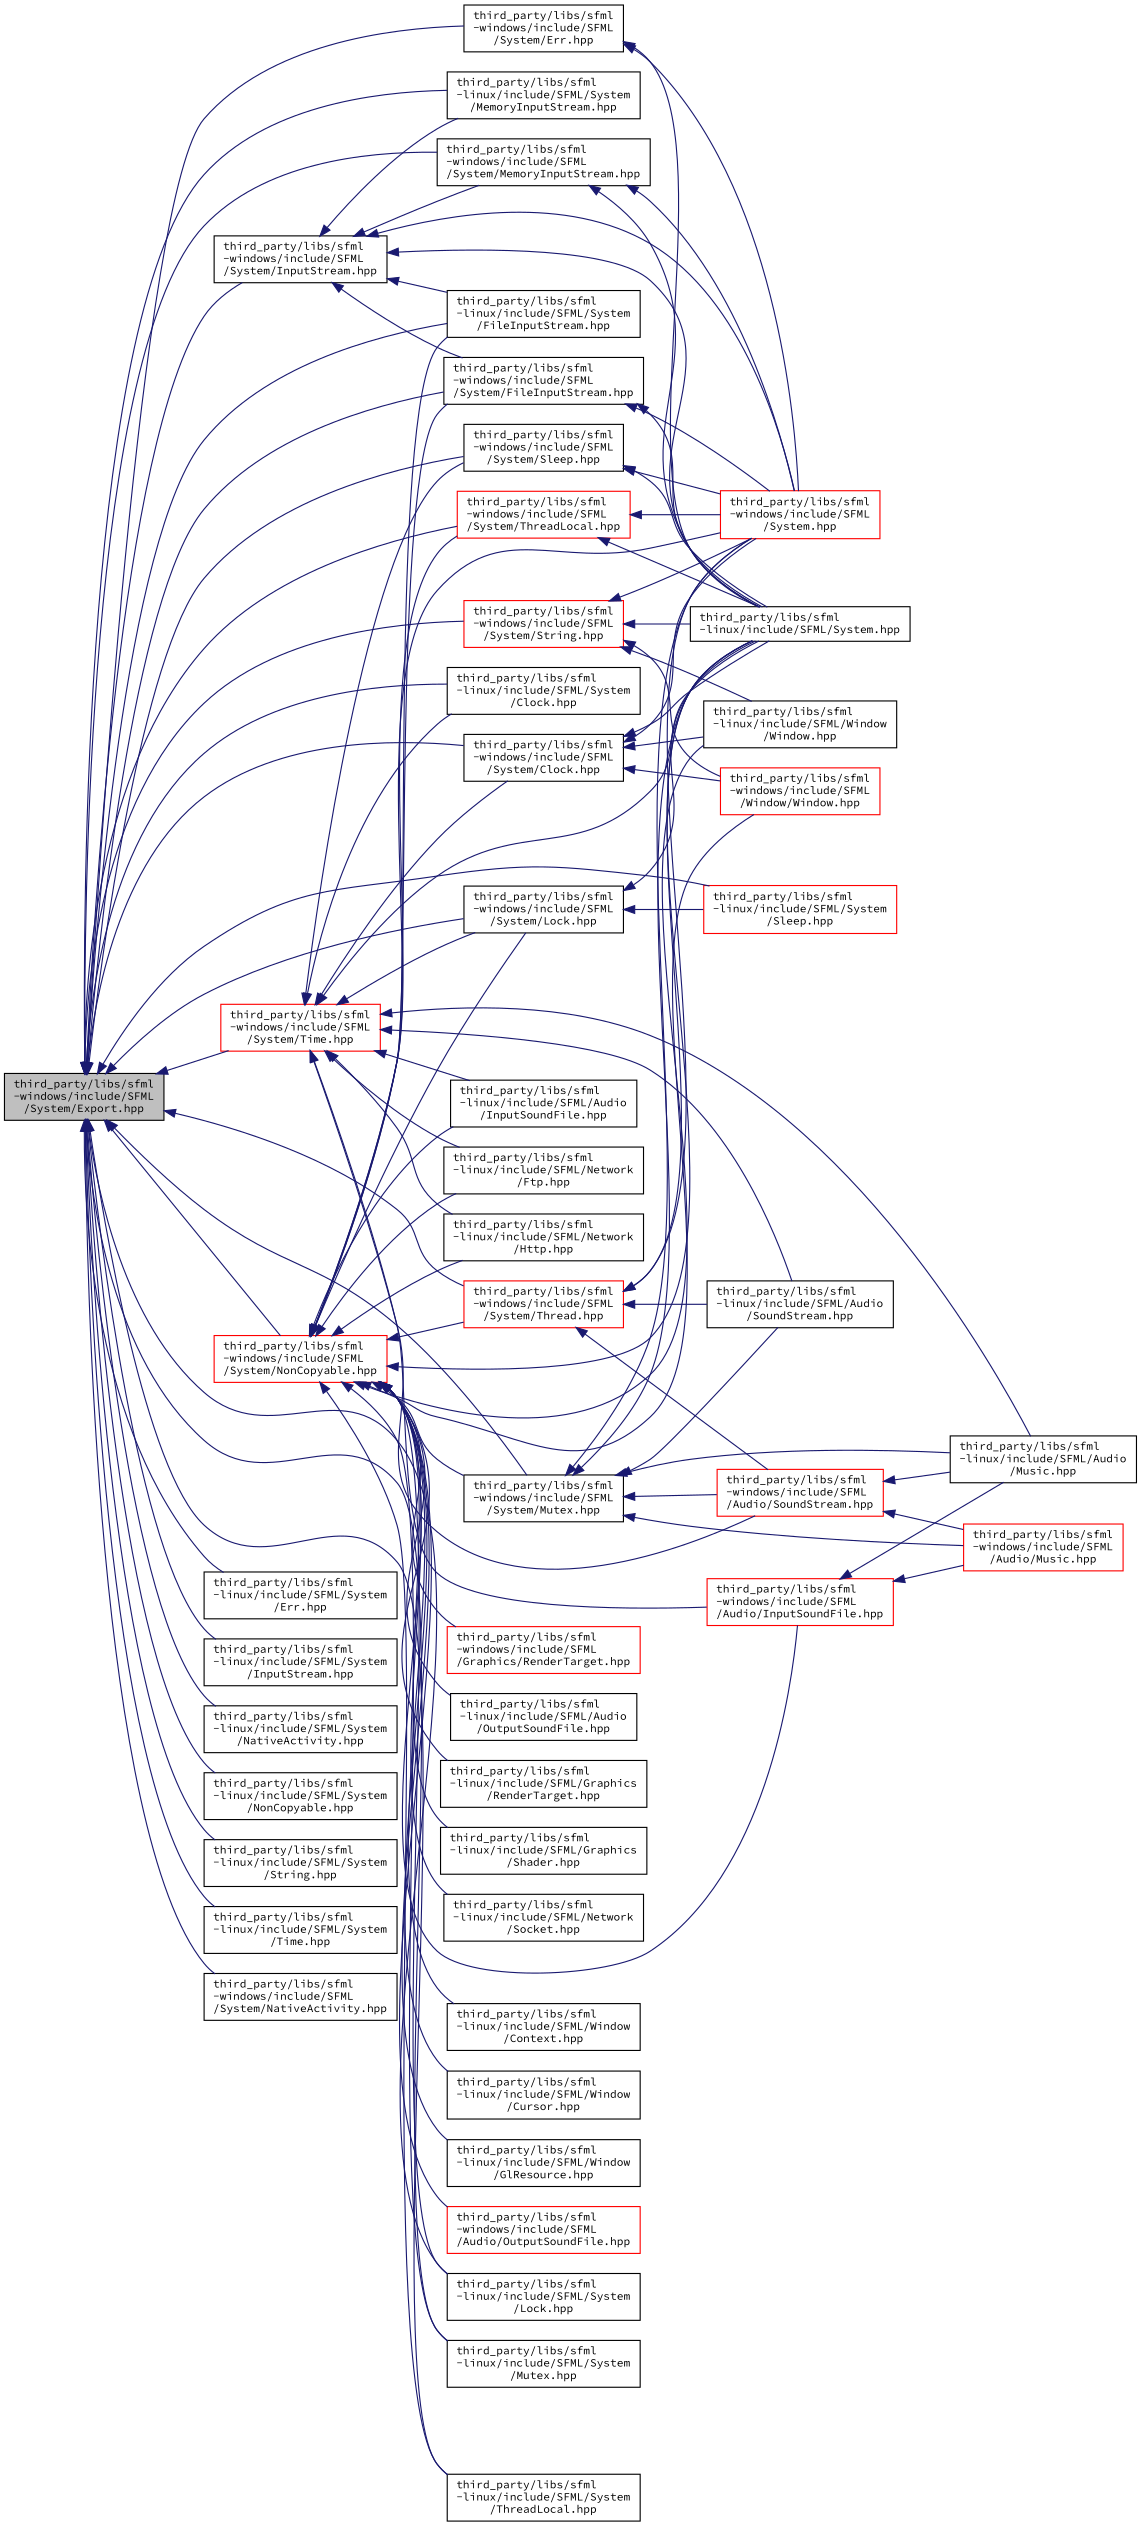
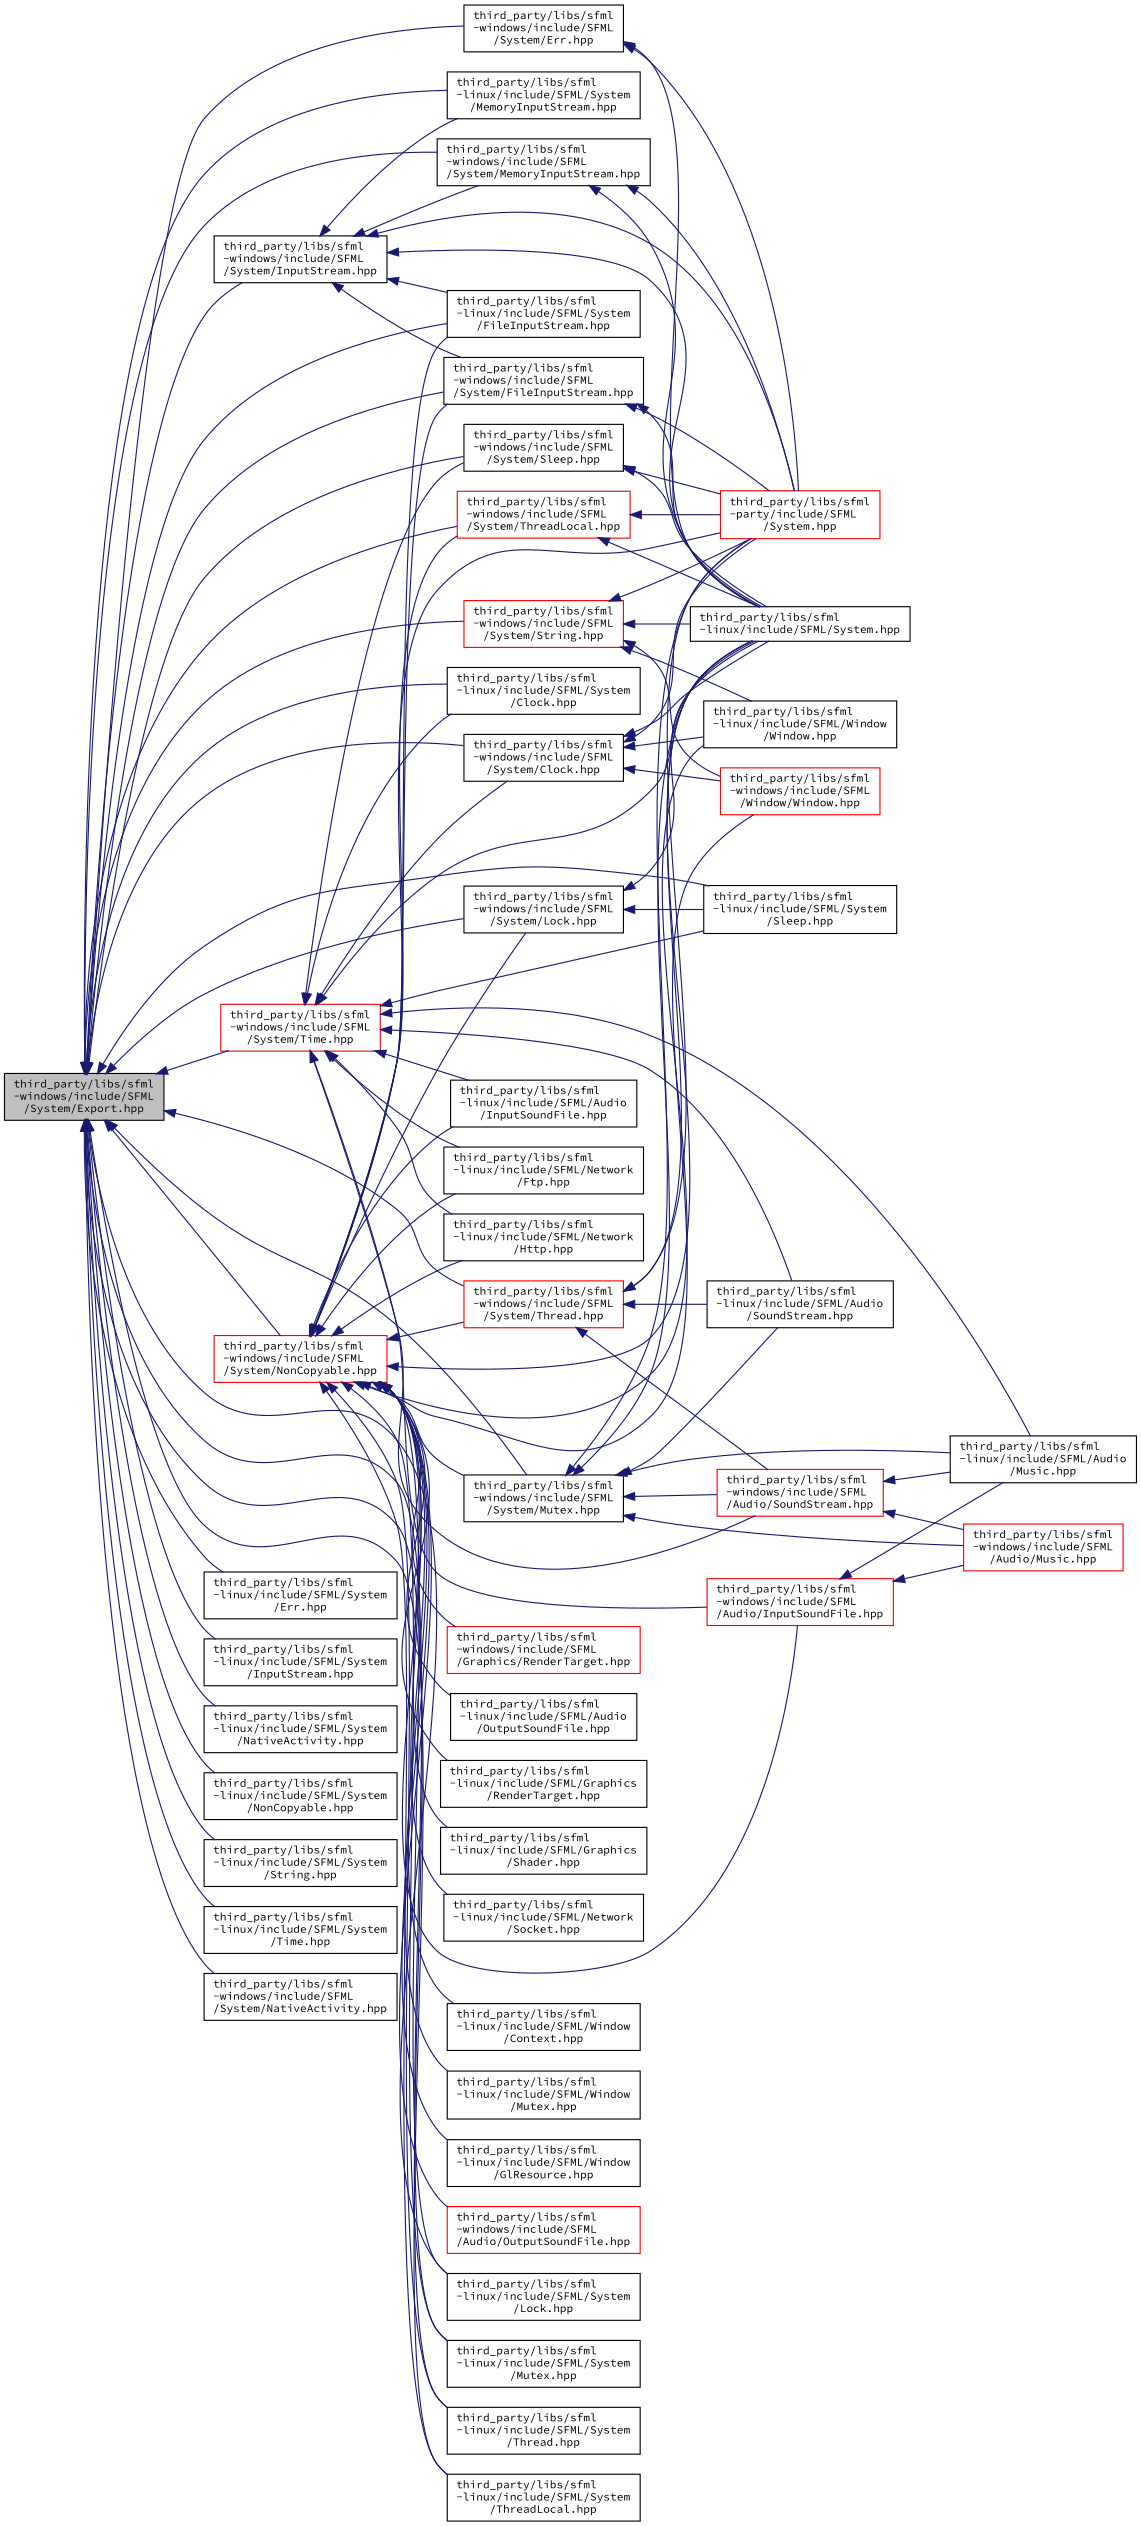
  digraph {
    fontname="Source Code Pro"
    rankdir=LR
    node [color=black fillcolor=white fontname="Source Code Pro" fontsize=10 shape=record style=filled]
    edge [color=midnightblue dir=back fontname="Source Code Pro" fontsize=10 labelfontname=Helvetica labelfontsize=10 style=solid]
    n1 [fillcolor=grey75 fontcolor=black height=0.2 label="third_party/libs/sfml\l-windows/include/SFML\l/System/Export.hpp" width=0.4]
    n2 [height=0.2 label="third_party/libs/sfml\l-linux/include/SFML/System\l/Clock.hpp" width=0.4]
    n3 [height=0.2 label="third_party/libs/sfml\l-linux/include/SFML/System\l/Err.hpp" width=0.4]
    n4 [height=0.2 label="third_party/libs/sfml\l-linux/include/SFML/System\l/FileInputStream.hpp" width=0.4]
    n5 [height=0.2 label="third_party/libs/sfml\l-linux/include/SFML/System\l/InputStream.hpp" width=0.4]
    n6 [height=0.2 label="third_party/libs/sfml\l-linux/include/SFML/System\l/Lock.hpp" width=0.4]
    n7 [height=0.2 label="third_party/libs/sfml\l-linux/include/SFML/System\l/MemoryInputStream.hpp" width=0.4]
    n8 [height=0.2 label="third_party/libs/sfml\l-linux/include/SFML/System\l/Mutex.hpp" width=0.4]
    n9 [height=0.2 label="third_party/libs/sfml\l-linux/include/SFML/System\l/NativeActivity.hpp" width=0.4]
    n10 [height=0.2 label="third_party/libs/sfml\l-linux/include/SFML/System\l/NonCopyable.hpp" width=0.4]
-   n11 [color=red height=0.2 label="third_party/libs/sfml\l-linux/include/SFML/System\l/Sleep.hpp" width=0.4]
+   n11 [height=0.2 label="third_party/libs/sfml\l-linux/include/SFML/System\l/Sleep.hpp" width=0.4]
    n12 [height=0.2 label="third_party/libs/sfml\l-linux/include/SFML/System\l/String.hpp" width=0.4]
+   n13 [height=0.2 label="third_party/libs/sfml\l-linux/include/SFML/System\l/Thread.hpp" width=0.4]
    n14 [height=0.2 label="third_party/libs/sfml\l-linux/include/SFML/System\l/ThreadLocal.hpp" width=0.4]
    n15 [height=0.2 label="third_party/libs/sfml\l-linux/include/SFML/System\l/Time.hpp" width=0.4]
    n16 [height=0.2 label="third_party/libs/sfml\l-windows/include/SFML\l/System/Clock.hpp" width=0.4]
    n17 [height=0.2 label="third_party/libs/sfml\l-windows/include/SFML\l/System/Err.hpp" width=0.4]
    n18 [height=0.2 label="third_party/libs/sfml\l-windows/include/SFML\l/System/FileInputStream.hpp" width=0.4]
    n19 [height=0.2 label="third_party/libs/sfml\l-windows/include/SFML\l/System/InputStream.hpp" width=0.4]
    n20 [height=0.2 label="third_party/libs/sfml\l-windows/include/SFML\l/System/MemoryInputStream.hpp" width=0.4]
    n21 [height=0.2 label="third_party/libs/sfml\l-windows/include/SFML\l/System/Lock.hpp" width=0.4]
    n22 [height=0.2 label="third_party/libs/sfml\l-windows/include/SFML\l/System/Mutex.hpp" width=0.4]
    n23 [height=0.2 label="third_party/libs/sfml\l-windows/include/SFML\l/System/NativeActivity.hpp" width=0.4]
    n24 [color=red height=0.2 label="third_party/libs/sfml\l-windows/include/SFML\l/System/NonCopyable.hpp" width=0.4]
    n25 [color=red height=0.2 label="third_party/libs/sfml\l-windows/include/SFML\l/System/Thread.hpp" width=0.4]
    n26 [color=red height=0.2 label="third_party/libs/sfml\l-windows/include/SFML\l/System/ThreadLocal.hpp" width=0.4]
    n27 [height=0.2 label="third_party/libs/sfml\l-windows/include/SFML\l/System/Sleep.hpp" width=0.4]
    n28 [color=red height=0.2 label="third_party/libs/sfml\l-windows/include/SFML\l/System/String.hpp" width=0.4]
    n29 [color=red height=0.2 label="third_party/libs/sfml\l-windows/include/SFML\l/System/Time.hpp" width=0.4]
    n30 [height=0.2 label="third_party/libs/sfml\l-linux/include/SFML/System.hpp" width=0.4]
    n31 [height=0.2 label="third_party/libs/sfml\l-linux/include/SFML/Window\l/Window.hpp" width=0.4]
-   n32 [color=red height=0.2 label="third_party/libs/sfml\l-windows/include/SFML\l/System.hpp" width=0.4]
+   n32 [color=red height=0.2 label="third_party/libs/sfml\l-party/include/SFML\l/System.hpp" width=0.4]
    n33 [color=red height=0.2 label="third_party/libs/sfml\l-windows/include/SFML\l/Window/Window.hpp" width=0.4]
    n34 [height=0.2 label="third_party/libs/sfml\l-linux/include/SFML/Audio\l/Music.hpp" width=0.4]
    n35 [height=0.2 label="third_party/libs/sfml\l-linux/include/SFML/Audio\l/SoundStream.hpp" width=0.4]
    n36 [color=red height=0.2 label="third_party/libs/sfml\l-windows/include/SFML\l/Audio/Music.hpp" width=0.4]
    n37 [color=red height=0.2 label="third_party/libs/sfml\l-windows/include/SFML\l/Audio/SoundStream.hpp" width=0.4]
    n38 [height=0.2 label="third_party/libs/sfml\l-linux/include/SFML/Audio\l/InputSoundFile.hpp" width=0.4]
    n39 [height=0.2 label="third_party/libs/sfml\l-linux/include/SFML/Audio\l/OutputSoundFile.hpp" width=0.4]
    n40 [height=0.2 label="third_party/libs/sfml\l-linux/include/SFML/Graphics\l/RenderTarget.hpp" width=0.4]
    n41 [height=0.2 label="third_party/libs/sfml\l-linux/include/SFML/Graphics\l/Shader.hpp" width=0.4]
    n42 [height=0.2 label="third_party/libs/sfml\l-linux/include/SFML/Network\l/Ftp.hpp" width=0.4]
    n43 [height=0.2 label="third_party/libs/sfml\l-linux/include/SFML/Network\l/Http.hpp" width=0.4]
    n44 [height=0.2 label="third_party/libs/sfml\l-linux/include/SFML/Network\l/Socket.hpp" width=0.4]
    n45 [height=0.2 label="third_party/libs/sfml\l-linux/include/SFML/Window\l/Context.hpp" width=0.4]
-   n46 [height=0.2 label="third_party/libs/sfml\l-linux/include/SFML/Window\l/Cursor.hpp" width=0.4]
+   n46 [height=0.2 label="third_party/libs/sfml\l-linux/include/SFML/Window\l/Mutex.hpp" width=0.4]
    n47 [height=0.2 label="third_party/libs/sfml\l-linux/include/SFML/Window\l/GlResource.hpp" width=0.4]
    n48 [color=red height=0.2 label="third_party/libs/sfml\l-windows/include/SFML\l/Audio/InputSoundFile.hpp" width=0.4]
    n49 [color=red height=0.2 label="third_party/libs/sfml\l-windows/include/SFML\l/Audio/OutputSoundFile.hpp" width=0.4]
    n50 [color=red height=0.2 label="third_party/libs/sfml\l-windows/include/SFML\l/Graphics/RenderTarget.hpp" width=0.4]
    n1 -> n2
    n1 -> n3
    n1 -> n4
    n1 -> n5
    n1 -> n6
    n1 -> n7
    n1 -> n8
    n1 -> n9
    n1 -> n10
    n1 -> n11
    n1 -> n12
+   n1 -> n13
    n1 -> n14
    n1 -> n15
    n1 -> n16
    n1 -> n17
    n1 -> n18
    n1 -> n19
    n1 -> n20
    n1 -> n21
    n1 -> n22
    n1 -> n23
    n1 -> n24
    n1 -> n25
    n1 -> n26
    n1 -> n27
    n1 -> n28
    n1 -> n29
    n16 -> n30
    n16 -> n31
    n16 -> n32
    n16 -> n33
    n17 -> n30
    n17 -> n32
    n18 -> n30
    n18 -> n32
    n19 -> n4
    n19 -> n7
    n19 -> n18
    n19 -> n20
    n19 -> n30
    n19 -> n32
    n20 -> n30
    n20 -> n32
    n21 -> n11
    n21 -> n30
    n22 -> n30
    n22 -> n32
    n22 -> n34
    n22 -> n35
    n22 -> n36
    n22 -> n37
    n24 -> n4
    n24 -> n6
    n24 -> n8
+   n24 -> n13
    n24 -> n14
    n24 -> n18
    n24 -> n21
    n24 -> n22
    n24 -> n25
    n24 -> n26
    n24 -> n30
    n24 -> n31
    n24 -> n32
    n24 -> n33
    n24 -> n38
    n24 -> n39
    n24 -> n40
    n24 -> n41
    n24 -> n42
    n24 -> n43
    n24 -> n44
    n24 -> n45
    n24 -> n46
    n24 -> n47
    n24 -> n48
    n24 -> n49
    n24 -> n50
    n25 -> n30
    n25 -> n32
    n25 -> n35
    n25 -> n37
    n26 -> n30
    n26 -> n32
    n27 -> n30
    n27 -> n32
    n28 -> n30
    n28 -> n31
    n28 -> n32
    n28 -> n33
    n29 -> n2
-   n29 -> n21
+   n29 -> n11
    n29 -> n16
    n29 -> n27
    n29 -> n30
    n29 -> n34
    n29 -> n35
    n29 -> n37
    n29 -> n38
    n29 -> n42
    n29 -> n43
    n29 -> n48
    n37 -> n34
    n37 -> n36
    n48 -> n34
    n48 -> n36
  }
